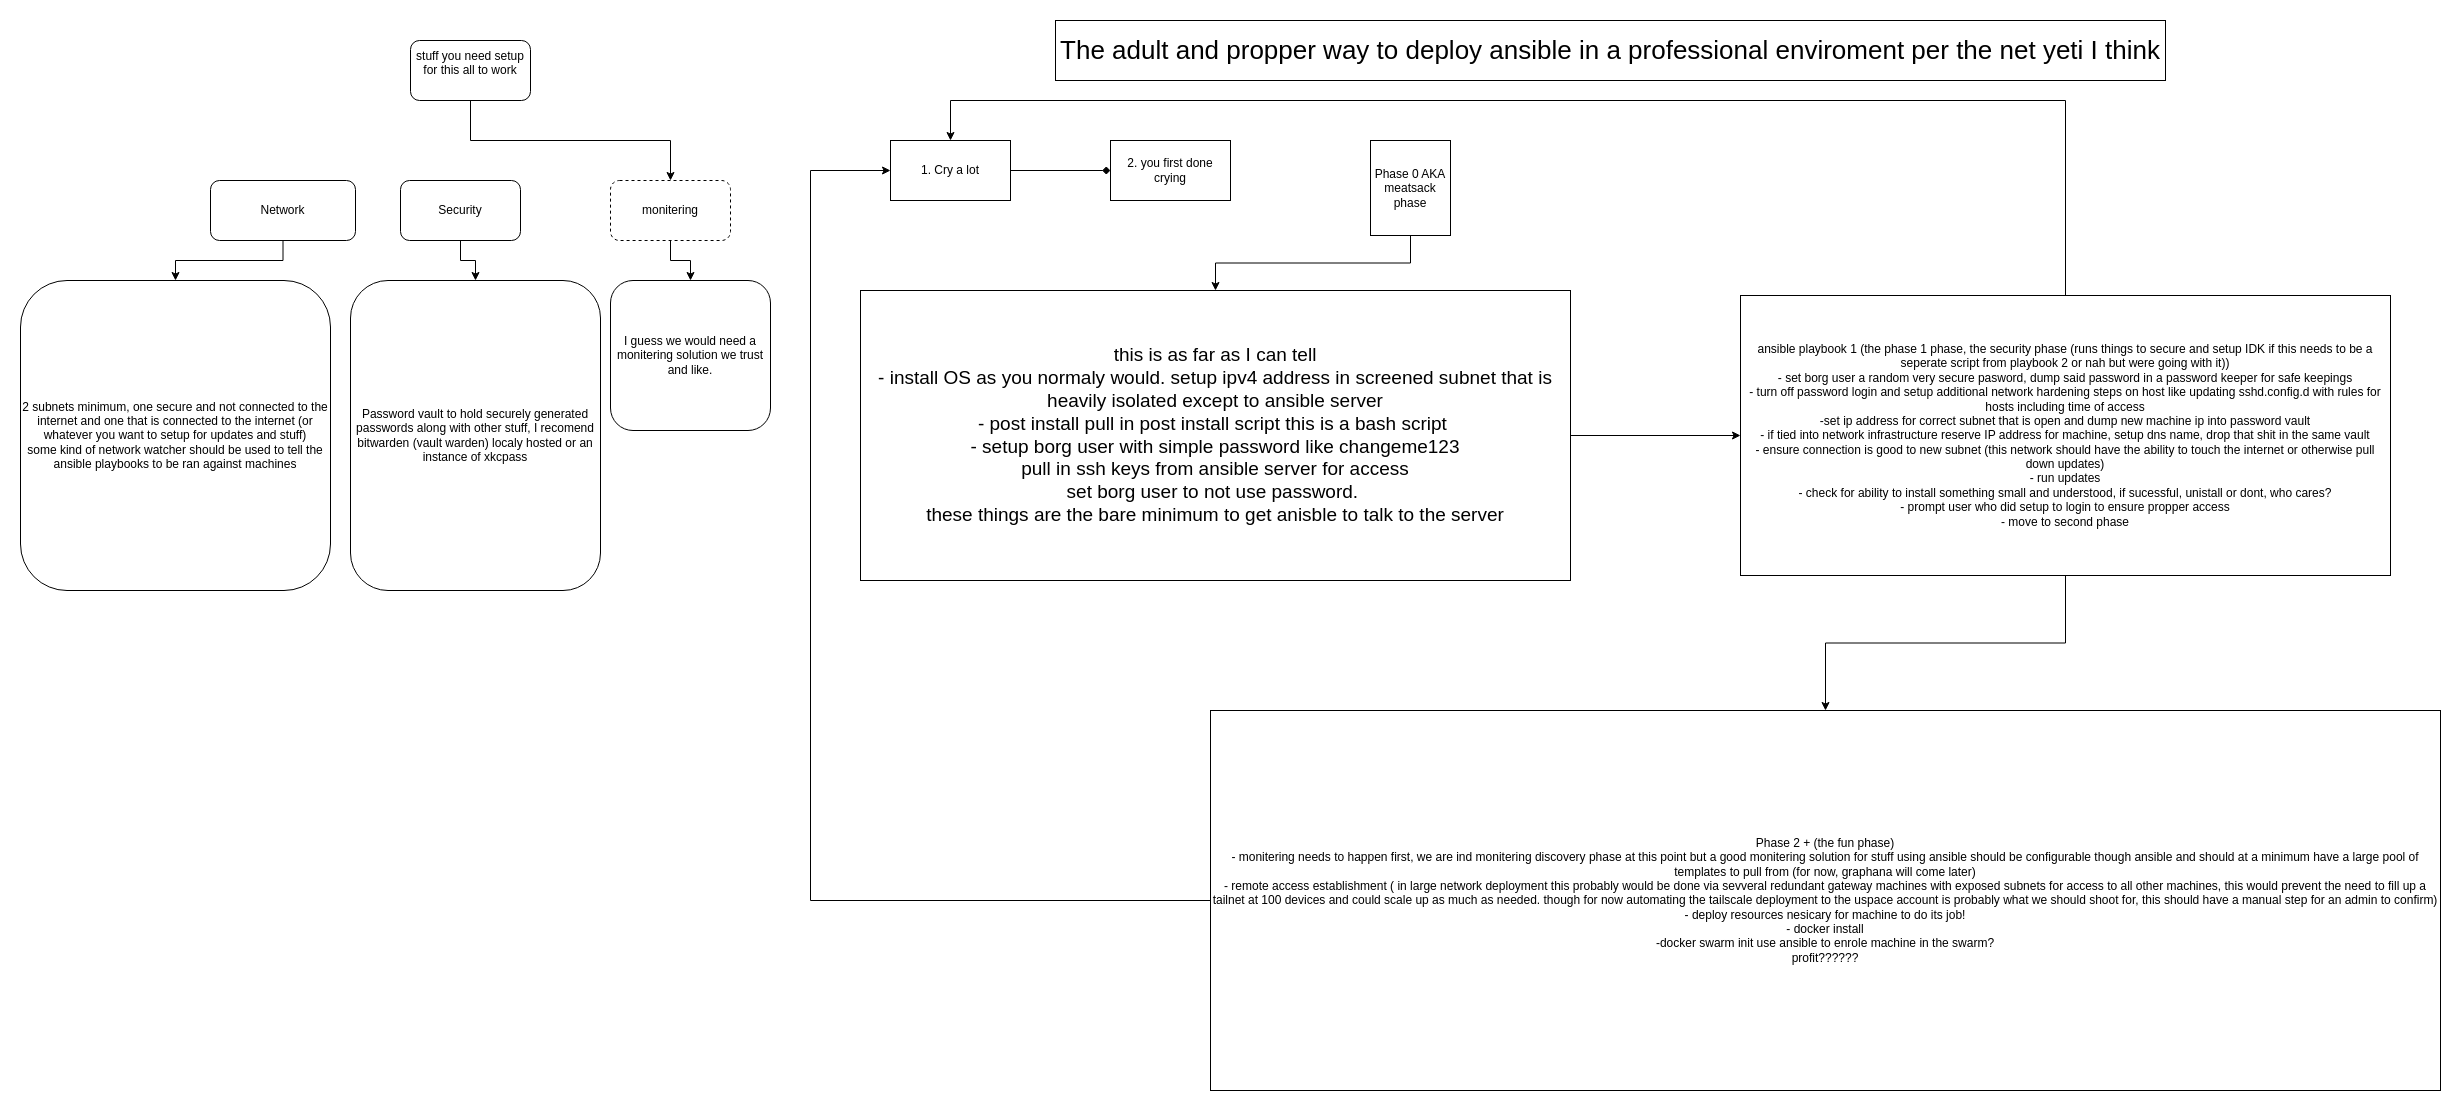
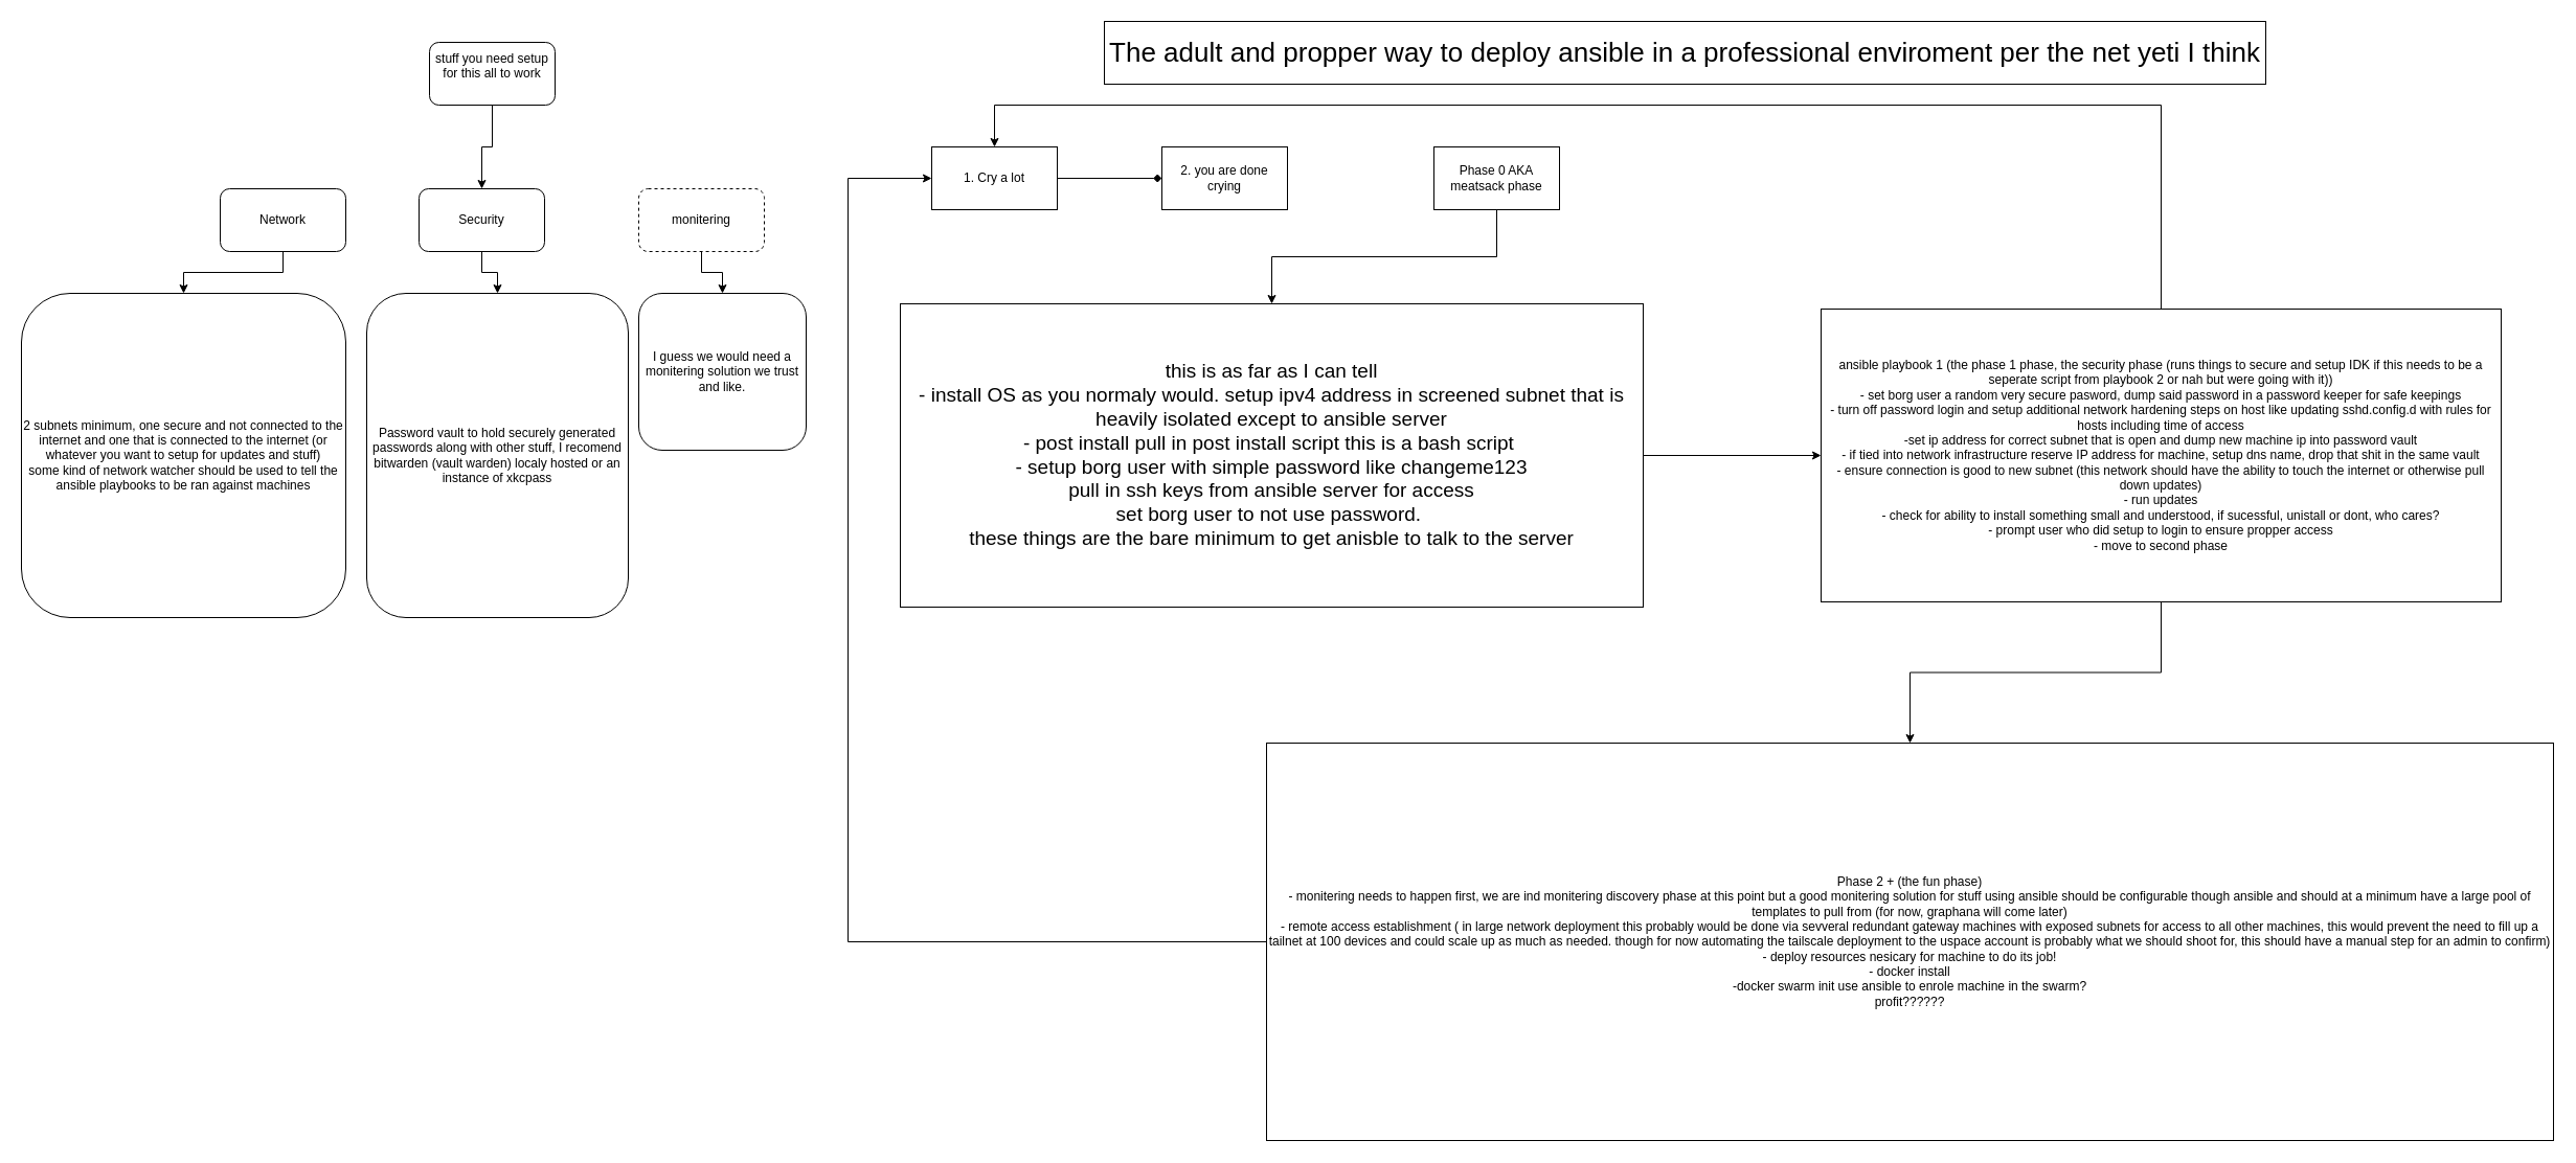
  <mxCell id="0" />
  <mxCell id="1" parent="0" />
  <mxCell id="2" value="&lt;font style=&quot;font-size: 26px;&quot;&gt;The adult and propper way to deploy ansible in a professional enviroment per the net yeti I think&lt;/font&gt;" style="rounded=0;whiteSpace=wrap;html=1;" parent="1" vertex="1"><mxGeometry x="1055" y="20" width="1110" height="60" as="geometry" /></mxCell>
  <mxCell id="3" style="edgeStyle=orthogonalEdgeStyle;rounded=0;orthogonalLoop=1;jettySize=auto;html=1;exitX=1;exitY=0.5;exitDx=0;exitDy=0;entryX=0;entryY=0.5;entryDx=0;entryDy=0;endArrow=diamond;" parent="1" source="4" target="5" edge="1"><mxGeometry relative="1" as="geometry" /></mxCell>
  <mxCell id="4" value="1. Cry a lot" style="rounded=0;whiteSpace=wrap;html=1;" parent="1" vertex="1"><mxGeometry x="890" y="140" width="120" height="60" as="geometry" /></mxCell>
- <mxCell id="5" value="2. you first done crying" style="rounded=0;whiteSpace=wrap;html=1;" parent="1" vertex="1"><mxGeometry x="1110" y="140" width="120" height="60" as="geometry" /></mxCell>
+ <mxCell id="5" value="2. you are done crying" style="rounded=0;whiteSpace=wrap;html=1;" parent="1" vertex="1"><mxGeometry x="1110" y="140" width="120" height="60" as="geometry" /></mxCell>
  <mxCell id="6" style="edgeStyle=orthogonalEdgeStyle;rounded=0;orthogonalLoop=1;jettySize=auto;html=1;exitX=0.5;exitY=1;exitDx=0;exitDy=0;" parent="1" source="7" target="9" edge="1"><mxGeometry relative="1" as="geometry" /></mxCell>
- <mxCell id="7" value="Phase 0 AKA meatsack phase" style="whiteSpace=wrap;html=1;" parent="1" vertex="1"><mxGeometry x="1370" y="140" width="80" height="95" as="geometry" /></mxCell>
+ <mxCell id="7" value="Phase 0 AKA meatsack phase" style="whiteSpace=wrap;html=1;" parent="1" vertex="1"><mxGeometry x="1370" y="140" width="120" height="60" as="geometry" /></mxCell>
  <mxCell id="8" style="edgeStyle=orthogonalEdgeStyle;rounded=0;orthogonalLoop=1;jettySize=auto;html=1;exitX=1;exitY=0.5;exitDx=0;exitDy=0;entryX=0;entryY=0.5;entryDx=0;entryDy=0;" parent="1" source="9" target="12" edge="1"><mxGeometry relative="1" as="geometry" /></mxCell>
  <mxCell id="9" value="&lt;font style=&quot;font-size: 19px;&quot;&gt;this is as far as I can tell&lt;/font&gt;&lt;div style=&quot;font-size: 19px;&quot;&gt;&lt;font style=&quot;font-size: 19px;&quot;&gt;- install OS as you normaly would. setup ipv4 address in screened subnet that is heavily isolated except to ansible server&lt;/font&gt;&lt;/div&gt;&lt;div style=&quot;font-size: 19px;&quot;&gt;&lt;font style=&quot;font-size: 19px;&quot;&gt;- post install pull in post install script this is a bash script&amp;nbsp;&lt;/font&gt;&lt;/div&gt;&lt;div style=&quot;font-size: 19px;&quot;&gt;&lt;font style=&quot;font-size: 19px;&quot;&gt;- setup borg user with simple password like changeme123&lt;/font&gt;&lt;/div&gt;&lt;div style=&quot;font-size: 19px;&quot;&gt;&lt;font style=&quot;font-size: 19px;&quot;&gt;pull in ssh keys from ansible server for access&lt;/font&gt;&lt;/div&gt;&lt;div style=&quot;font-size: 19px;&quot;&gt;&lt;font style=&quot;font-size: 19px;&quot;&gt;set borg user to not use password.&amp;nbsp;&lt;/font&gt;&lt;/div&gt;&lt;div style=&quot;font-size: 19px;&quot;&gt;&lt;font style=&quot;font-size: 19px;&quot;&gt;these things are the bare minimum to get anisble to talk to the server&lt;/font&gt;&lt;/div&gt;" style="whiteSpace=wrap;html=1;align=center;" parent="1" vertex="1"><mxGeometry x="860" y="290" width="710" height="290" as="geometry" /></mxCell>
  <mxCell id="10" style="edgeStyle=orthogonalEdgeStyle;rounded=0;orthogonalLoop=1;jettySize=auto;html=1;exitX=0.5;exitY=1;exitDx=0;exitDy=0;entryX=0.5;entryY=0;entryDx=0;entryDy=0;" parent="1" source="12" target="14" edge="1"><mxGeometry relative="1" as="geometry" /></mxCell>
  <mxCell id="11" style="edgeStyle=orthogonalEdgeStyle;rounded=0;orthogonalLoop=1;jettySize=auto;html=1;exitX=0.5;exitY=0;exitDx=0;exitDy=0;" parent="1" source="12" target="4" edge="1"><mxGeometry relative="1" as="geometry"><Array as="points"><mxPoint x="2065" y="100" /><mxPoint x="950" y="100" /></Array></mxGeometry></mxCell>
  <mxCell id="12" value="ansible playbook 1 (the phase 1 phase, the security phase (runs things to secure and setup IDK if this needs to be a seperate script from playbook 2 or nah but were going with it))&lt;div&gt;- set borg user a random very secure pasword, dump said password in a password keeper for safe keepings&lt;/div&gt;&lt;div&gt;- turn off password login and setup additional network hardening steps on host like updating sshd.config.d with rules for hosts including time of access&lt;/div&gt;&lt;div&gt;-set ip address for correct subnet that is open and dump new machine ip into password vault&lt;/div&gt;&lt;div&gt;- if tied into network infrastructure reserve IP address for machine, setup dns name, drop that shit in the same vault&lt;/div&gt;&lt;div&gt;- ensure connection is good to new subnet (this network should have the ability to touch the internet or otherwise pull down updates)&lt;/div&gt;&lt;div&gt;- run updates&lt;/div&gt;&lt;div&gt;- check for ability to install something small and understood, if sucessful, unistall or dont, who cares?&lt;/div&gt;&lt;div&gt;- prompt user who did setup to login to ensure propper access&lt;/div&gt;&lt;div&gt;- move to second phase&lt;/div&gt;" style="whiteSpace=wrap;html=1;" parent="1" vertex="1"><mxGeometry x="1740" y="295" width="650" height="280" as="geometry" /></mxCell>
  <mxCell id="13" style="edgeStyle=orthogonalEdgeStyle;rounded=0;orthogonalLoop=1;jettySize=auto;html=1;exitX=0;exitY=0.5;exitDx=0;exitDy=0;entryX=0;entryY=0.5;entryDx=0;entryDy=0;" parent="1" source="14" target="4" edge="1"><mxGeometry relative="1" as="geometry"><mxPoint x="800" y="270" as="targetPoint" /><Array as="points"><mxPoint x="810" y="900" /><mxPoint x="810" y="170" /></Array></mxGeometry></mxCell>
  <mxCell id="14" value="Phase 2 + (the fun phase)&lt;div&gt;- monitering needs to happen first, we are ind monitering discovery phase at this point but a good monitering solution for stuff using ansible should be configurable though ansible and should at a minimum have a large pool of templates to pull from (for now, graphana will come later)&lt;/div&gt;&lt;div&gt;- remote access establishment ( in large network deployment this probably would be done via sevveral redundant gateway machines with exposed subnets for access to all other machines, this would prevent the need to fill up a tailnet at 100 devices and could scale up as much as needed. though for now automating the tailscale deployment to the uspace account is probably what we should shoot for, this should have a manual step for an admin to confirm)&lt;/div&gt;&lt;div&gt;- deploy resources nesicary for machine to do its job!&lt;/div&gt;&lt;div&gt;- docker install&lt;/div&gt;&lt;div&gt;-docker swarm init use ansible to enrole machine in the swarm?&lt;/div&gt;&lt;div&gt;profit??????&lt;/div&gt;" style="whiteSpace=wrap;html=1;" parent="1" vertex="1"><mxGeometry x="1210" y="710" width="1230" height="380" as="geometry" /></mxCell>
- <mxCell id="15" style="edgeStyle=orthogonalEdgeStyle;rounded=0;orthogonalLoop=1;jettySize=auto;html=1;exitX=0.5;exitY=1;exitDx=0;exitDy=0;" edge="1" parent="1" source="16" target="18"><mxGeometry relative="1" as="geometry" /></mxCell>
+ <mxCell id="15" style="edgeStyle=orthogonalEdgeStyle;rounded=0;orthogonalLoop=1;jettySize=auto;html=1;exitX=0.5;exitY=1;exitDx=0;exitDy=0;entryX=0.5;entryY=0;entryDx=0;entryDy=0;" edge="1" parent="1" source="16" target="19"><mxGeometry relative="1" as="geometry" /></mxCell>
  <mxCell id="16" value="stuff you need setup for this all to work&lt;div&gt;&lt;br&gt;&lt;/div&gt;" style="rounded=1;whiteSpace=wrap;html=1;" vertex="1" parent="1"><mxGeometry x="410" y="40" width="120" height="60" as="geometry" /></mxCell>
  <mxCell id="17" style="edgeStyle=orthogonalEdgeStyle;rounded=0;orthogonalLoop=1;jettySize=auto;html=1;exitX=0.5;exitY=1;exitDx=0;exitDy=0;entryX=0.5;entryY=0;entryDx=0;entryDy=0;" edge="1" parent="1" source="18" target="24"><mxGeometry relative="1" as="geometry" /></mxCell>
  <mxCell id="18" value="monitering" style="rounded=1;whiteSpace=wrap;html=1;dashed=1;" vertex="1" parent="1"><mxGeometry x="610" y="180" width="120" height="60" as="geometry" /></mxCell>
  <mxCell id="19" value="Security" style="rounded=1;whiteSpace=wrap;html=1;" vertex="1" parent="1"><mxGeometry x="400" y="180" width="120" height="60" as="geometry" /></mxCell>
  <mxCell id="20" style="edgeStyle=orthogonalEdgeStyle;rounded=0;orthogonalLoop=1;jettySize=auto;html=1;exitX=0.5;exitY=1;exitDx=0;exitDy=0;entryX=0.5;entryY=0;entryDx=0;entryDy=0;" edge="1" parent="1" source="21" target="22"><mxGeometry relative="1" as="geometry" /></mxCell>
- <mxCell id="21" value="Network" style="rounded=1;whiteSpace=wrap;html=1;" vertex="1" parent="1"><mxGeometry x="210" y="180" width="145" height="60" as="geometry" /></mxCell>
+ <mxCell id="21" value="Network" style="rounded=1;whiteSpace=wrap;html=1;" vertex="1" parent="1"><mxGeometry x="210" y="180" width="120" height="60" as="geometry" /></mxCell>
  <mxCell id="22" value="2 subnets minimum, one secure and not connected to the internet and one that is connected to the internet (or whatever you want to setup for updates and stuff)&lt;div&gt;some kind of network watcher should be used to tell the ansible playbooks to be ran against machines&lt;/div&gt;" style="rounded=1;whiteSpace=wrap;html=1;" vertex="1" parent="1"><mxGeometry x="20" y="280" width="310" height="310" as="geometry" /></mxCell>
  <mxCell id="23" value="Password vault to hold securely generated passwords along with other stuff, I recomend bitwarden (vault warden) localy hosted or an instance of xkcpass" style="rounded=1;whiteSpace=wrap;html=1;" vertex="1" parent="1"><mxGeometry x="350" y="280" width="250" height="310" as="geometry" /></mxCell>
  <mxCell id="24" value="I guess we would need a monitering solution we trust and like." style="rounded=1;whiteSpace=wrap;html=1;" vertex="1" parent="1"><mxGeometry x="610" y="280" width="160" height="150" as="geometry" /></mxCell>
  <mxCell id="25" style="edgeStyle=orthogonalEdgeStyle;rounded=0;orthogonalLoop=1;jettySize=auto;html=1;exitX=0.5;exitY=1;exitDx=0;exitDy=0;entryX=0.5;entryY=0;entryDx=0;entryDy=0;" edge="1" parent="1" source="19" target="23"><mxGeometry relative="1" as="geometry" /></mxCell>
